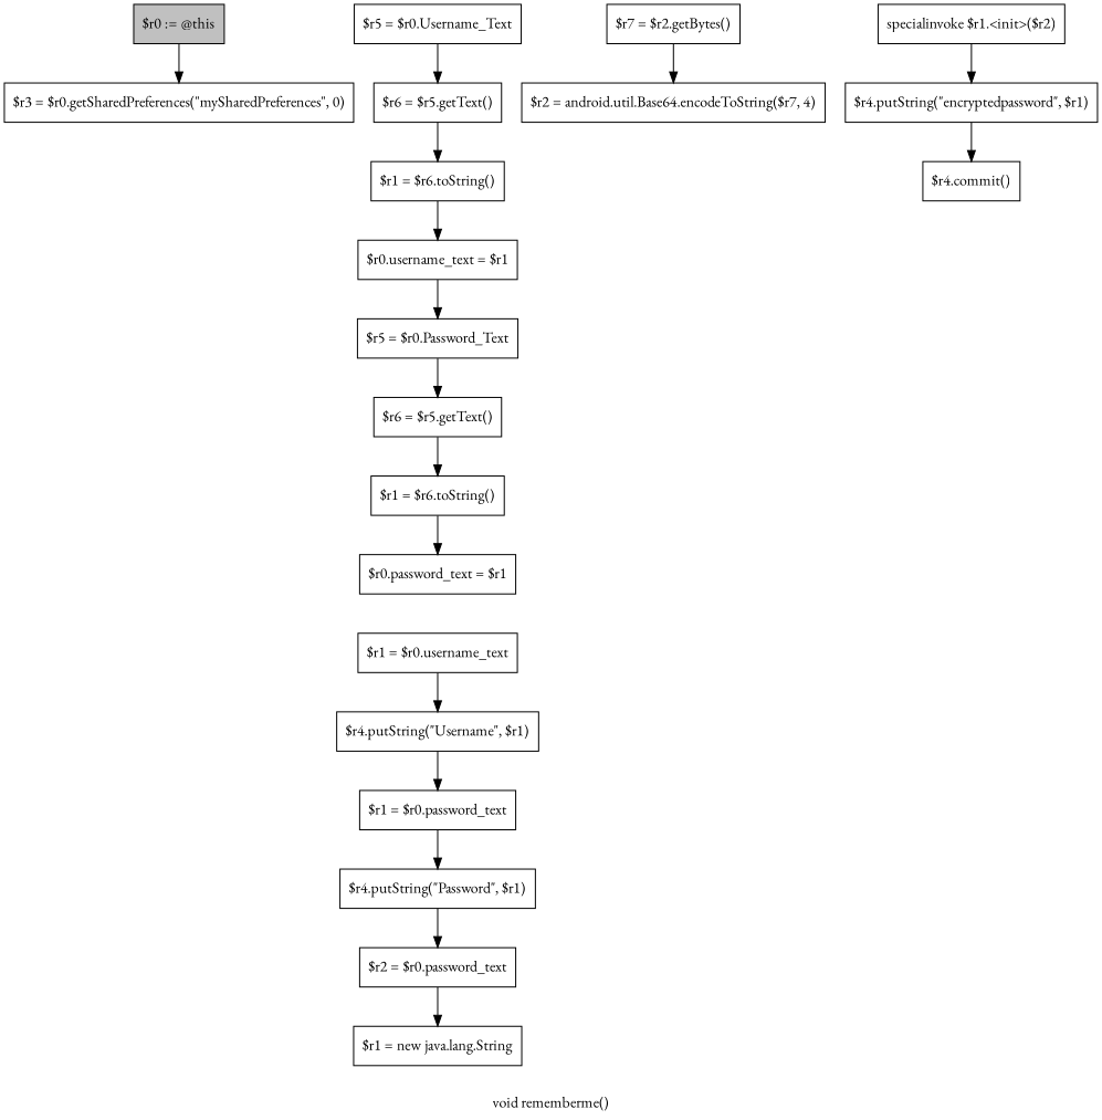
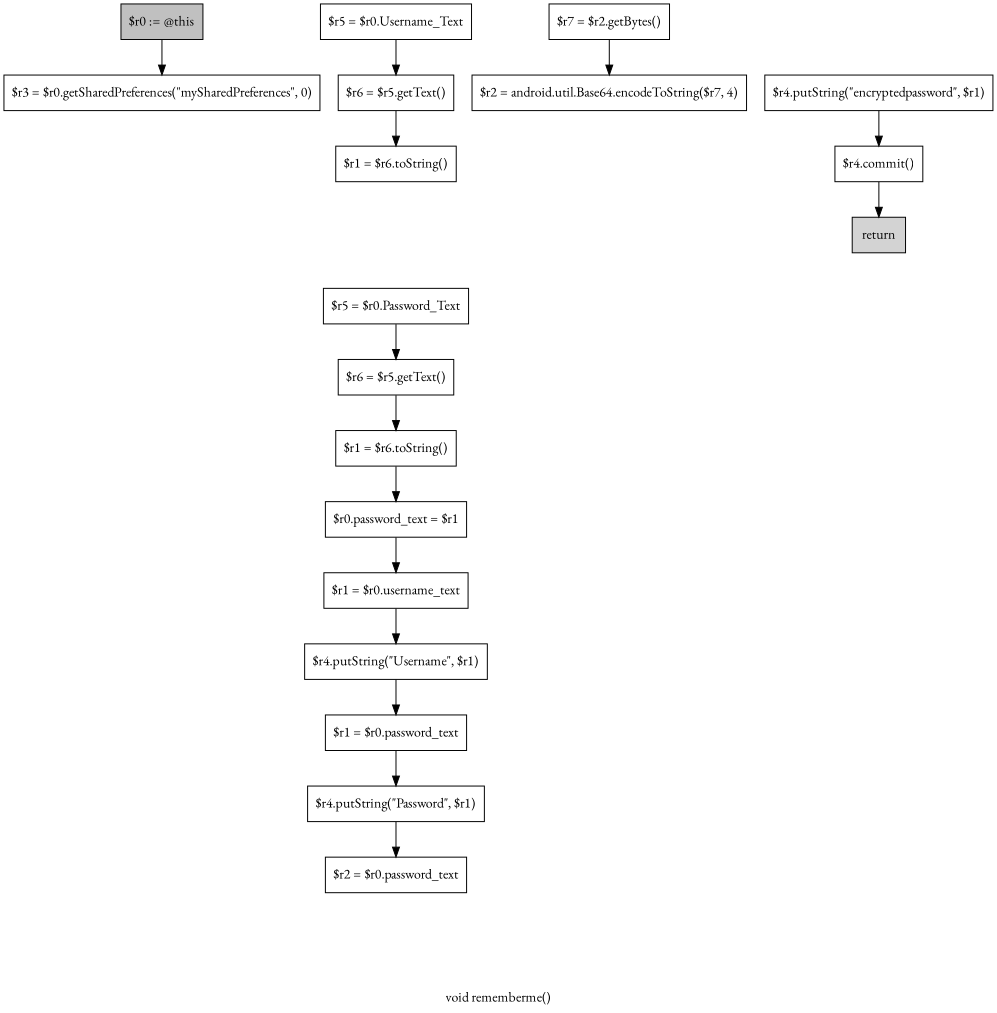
  digraph {
    fontname="EB Garamond"
    label="void rememberme()"
    node [fontname="EB Garamond" shape=box]
    edge [fontname="EB Garamond"]
    n1 [fillcolor=gray label="$r0 := @this" style=filled]
    n2 [label="$r3 = $r0.getSharedPreferences(\"mySharedPreferences\", 0)"]
    n3 [label="$r5 = $r0.Username_Text"]
    n4 [label="$r6 = $r5.getText()"]
    n5 [label="$r1 = $r6.toString()"]
-   n6 [label="$r0.username_text = $r1"]
    n7 [label="$r5 = $r0.Password_Text"]
    n8 [label="$r6 = $r5.getText()"]
    n9 [label="$r1 = $r6.toString()"]
    n10 [label="$r0.password_text = $r1"]
    n11 [label="$r1 = $r0.username_text"]
    n12 [label="$r4.putString(\"Username\", $r1)"]
    n13 [label="$r1 = $r0.password_text"]
    n14 [label="$r4.putString(\"Password\", $r1)"]
    n15 [label="$r2 = $r0.password_text"]
-   n16 [label="$r1 = new java.lang.String"]
    n17 [label="$r7 = $r2.getBytes()"]
    n18 [label="$r2 = android.util.Base64.encodeToString($r7, 4)"]
-   n19 [label="specialinvoke $r1.<init>($r2)"]
    n20 [label="$r4.putString(\"encryptedpassword\", $r1)"]
    n21 [label="$r4.commit()"]
+   n22 [fillcolor=lightgray label=return style=filled]
    n1 -> n2
    n3 -> n4
    n4 -> n5
-   n5 -> n6
-   n6 -> n7
    n7 -> n8
    n8 -> n9
    n9 -> n10
+   n10 -> n11
    n11 -> n12
    n12 -> n13
    n13 -> n14
    n14 -> n15
-   n15 -> n16
    n17 -> n18
-   n19 -> n20
    n20 -> n21
+   n21 -> n22
  }
